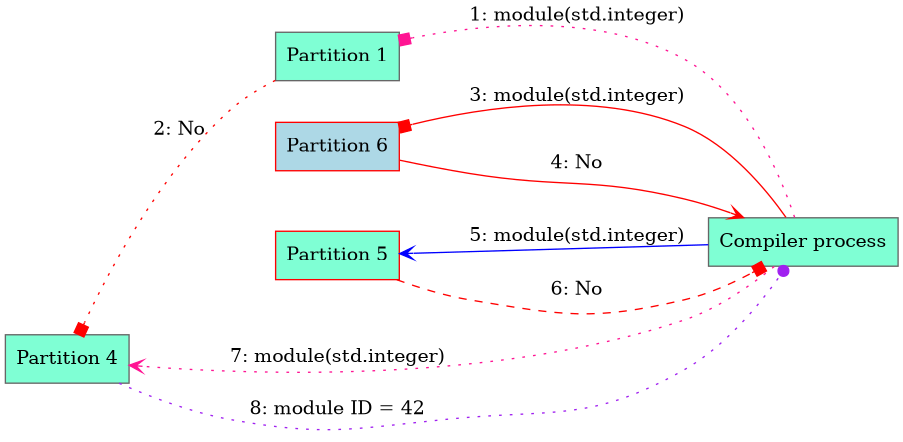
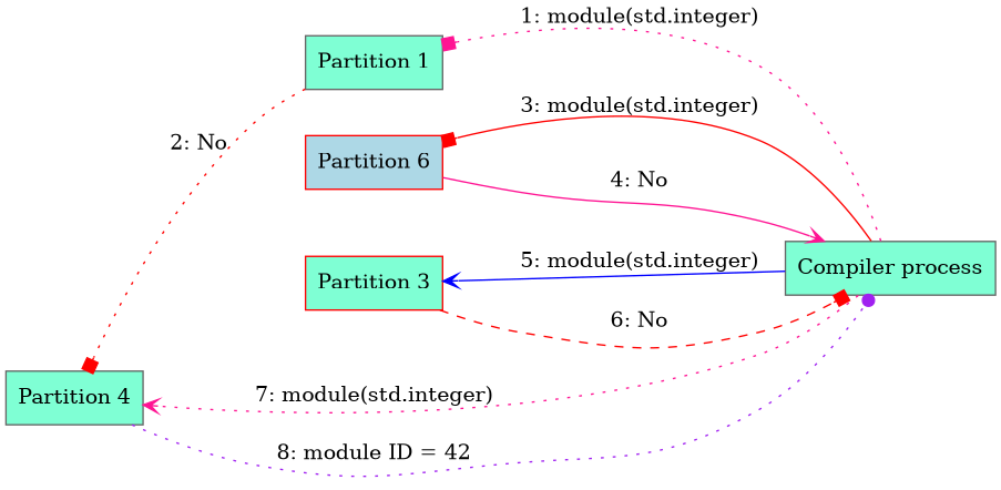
  digraph {
    rankdir=RL
    node [color=gray40 fillcolor=aquamarine shape=box style=filled]
    edge [arrowhead=box color=deeppink style=dotted]
    "Compiler process"
    "Partition 1"
    n3 [color=red fillcolor=lightblue label="Partition 6"]
-   "Partition 3" [color=red label="Partition 5"]
+   "Partition 3" [color=red]
    "Partition 4"
    "Compiler process" -> "Partition 1" [label="1: module(std.integer)\n"]
    "Compiler process" -> n3 [color=red label="\n3: module(std.integer)\n" style=solid]
    "Compiler process" -> "Partition 3" [arrowhead=vee color=blue label="\n5: module(std.integer)\n" style=solid]
    "Compiler process" -> "Partition 4" [arrowhead=vee label="\n7: module(std.integer)\n"]
    "Partition 1" -> "Partition 4" [color=red label="\n2: No"]
-   n3 -> "Compiler process" [arrowhead=vee color=red label="\n4: No" style=solid]
+   n3 -> "Compiler process" [arrowhead=vee label="\n4: No" style=solid]
    "Partition 3" -> "Compiler process" [color=red label="\n6: No" style=dashed]
    "Partition 4" -> "Compiler process" [arrowhead=dot color=purple label="\n8: module ID = 42"]
  }
